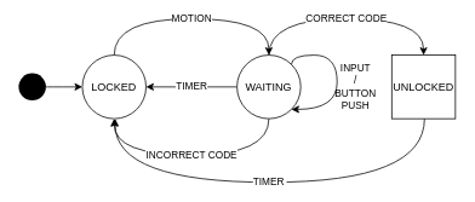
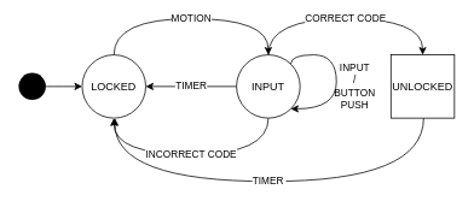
  <mxCell id="0" />
  <mxCell id="1" parent="0" />
  <mxCell id="2" value="" style="group" vertex="1" connectable="0" parent="1"><mxGeometry x="20" y="20" width="480" height="180" as="geometry" /></mxCell>
  <mxCell id="3" value="" style="ellipse;fillColor=#000000;strokeColor=none;" parent="2" vertex="1"><mxGeometry y="60" width="30" height="30" as="geometry" /></mxCell>
  <mxCell id="4" value="LOCKED" style="ellipse;fillColor=#ffffff;strokeColor=#000000;" parent="2" vertex="1"><mxGeometry x="70" y="40" width="70" height="70" as="geometry" /></mxCell>
  <mxCell id="5" style="edgeStyle=orthogonalEdgeStyle;curved=1;rounded=0;orthogonalLoop=1;jettySize=auto;html=1;exitX=1;exitY=0.5;exitDx=0;exitDy=0;entryX=0;entryY=0.5;entryDx=0;entryDy=0;labelBackgroundColor=none;" parent="2" source="3" target="4" edge="1"><mxGeometry relative="1" as="geometry" /></mxCell>
  <mxCell id="6" value="INCORRECT CODE" style="edgeStyle=orthogonalEdgeStyle;curved=1;rounded=0;orthogonalLoop=1;jettySize=auto;html=1;exitX=0.5;exitY=1;exitDx=0;exitDy=0;entryX=0.5;entryY=1;entryDx=0;entryDy=0;" parent="2" source="8" target="4" edge="1"><mxGeometry relative="1" as="geometry"><Array as="points"><mxPoint x="275" y="150" /><mxPoint x="105" y="150" /></Array></mxGeometry></mxCell>
  <mxCell id="7" value="TIMER" style="edgeStyle=orthogonalEdgeStyle;rounded=0;orthogonalLoop=1;jettySize=auto;html=1;exitX=0;exitY=0.5;exitDx=0;exitDy=0;" edge="1" parent="2" source="8" target="4"><mxGeometry relative="1" as="geometry" /></mxCell>
- <mxCell id="8" value="WAITING" style="ellipse;fillColor=#ffffff;strokeColor=#000000;" parent="2" vertex="1"><mxGeometry x="240" y="40" width="70" height="70" as="geometry" /></mxCell>
+ <mxCell id="8" value="INPUT" style="ellipse;fillColor=#ffffff;strokeColor=#000000;" parent="2" vertex="1"><mxGeometry x="240" y="40" width="70" height="70" as="geometry" /></mxCell>
  <mxCell id="9" value="MOTION" style="edgeStyle=orthogonalEdgeStyle;rounded=0;orthogonalLoop=1;jettySize=auto;html=1;exitX=0.5;exitY=0;exitDx=0;exitDy=0;entryX=0.5;entryY=0;entryDx=0;entryDy=0;curved=1;" parent="2" source="4" target="8" edge="1"><mxGeometry relative="1" as="geometry"><Array as="points"><mxPoint x="105" /><mxPoint x="275" /></Array></mxGeometry></mxCell>
  <mxCell id="10" value="TIMER&amp;nbsp;" style="edgeStyle=orthogonalEdgeStyle;curved=1;rounded=0;orthogonalLoop=1;jettySize=auto;html=1;exitX=0.5;exitY=1;exitDx=0;exitDy=0;entryX=0.5;entryY=1;entryDx=0;entryDy=0;" parent="2" edge="1"><mxGeometry relative="1" as="geometry"><mxPoint x="446" y="110" as="sourcePoint" /><mxPoint x="106" y="110" as="targetPoint" /><Array as="points"><mxPoint x="446" y="180" /><mxPoint x="106" y="180" /></Array></mxGeometry></mxCell>
  <mxCell id="11" value="UNLOCKED" style="fillColor=#ffffff;strokeColor=#000000;rounded=0;" parent="2" vertex="1"><mxGeometry x="410" y="40" width="70" height="70" as="geometry" /></mxCell>
  <mxCell id="12" value="CORRECT CODE" style="edgeStyle=orthogonalEdgeStyle;curved=1;rounded=0;orthogonalLoop=1;jettySize=auto;html=1;exitX=0.5;exitY=0;exitDx=0;exitDy=0;entryX=0.5;entryY=0;entryDx=0;entryDy=0;" parent="2" source="8" target="11" edge="1"><mxGeometry relative="1" as="geometry"><Array as="points"><mxPoint x="275" /><mxPoint x="445" /></Array></mxGeometry></mxCell>
  <mxCell id="13" value="INPUT&lt;br&gt;/&lt;br&gt;BUTTON&lt;br&gt;PUSH" style="edgeStyle=orthogonalEdgeStyle;curved=1;rounded=0;orthogonalLoop=1;jettySize=auto;html=1;exitX=1;exitY=0;exitDx=0;exitDy=0;entryX=1;entryY=1;entryDx=0;entryDy=0;fillColor=none;labelBackgroundColor=none;" parent="2" source="8" target="8" edge="1"><mxGeometry x="0.121" y="20" relative="1" as="geometry"><Array as="points"><mxPoint x="300" y="40" /><mxPoint x="350" y="40" /><mxPoint x="350" y="100" /></Array><mxPoint as="offset" /></mxGeometry></mxCell>
